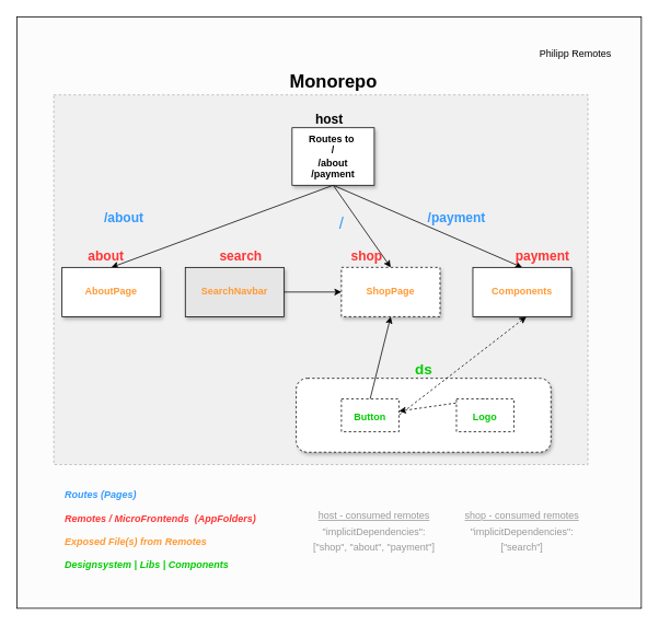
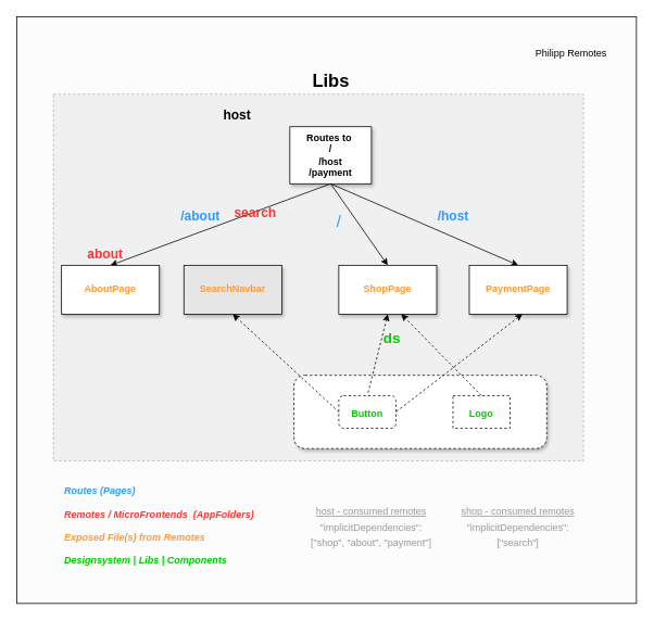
  <mxCell id="0" />
  <mxCell id="1" parent="0" />
  <mxCell id="2" value="" style="rounded=0;whiteSpace=wrap;html=1;labelBackgroundColor=none;fontColor=#000000;fillColor=#FCFCFC;gradientColor=none;" vertex="1" parent="1"><mxGeometry x="20" y="20" width="760" height="720" as="geometry" /></mxCell>
  <mxCell id="3" value="" style="rounded=0;whiteSpace=wrap;html=1;dashed=1;fontSize=16;strokeWidth=1;opacity=50;labelBackgroundColor=none;noLabel=1;fillColor=#E6E6E6;fontColor=#333333;strokeColor=#666666;" parent="1" vertex="1"><mxGeometry x="65" y="115" width="650" height="450" as="geometry" /></mxCell>
  <mxCell id="4" value="" style="rounded=1;whiteSpace=wrap;html=1;strokeWidth=1;dashed=1;gradientColor=none;shadow=1;" parent="1" vertex="1"><mxGeometry x="360" y="460" width="310" height="90" as="geometry" /></mxCell>
  <mxCell id="5" style="edgeStyle=none;html=1;exitX=0.5;exitY=1;exitDx=0;exitDy=0;entryX=0.5;entryY=0;entryDx=0;entryDy=0;fontSize=16;fontColor=#FFFFFF;startArrow=none;startFill=0;endArrow=classic;endFill=1;" parent="1" source="8" target="32" edge="1"><mxGeometry relative="1" as="geometry" /></mxCell>
  <mxCell id="6" style="edgeStyle=none;html=1;exitX=0.5;exitY=1;exitDx=0;exitDy=0;entryX=0.5;entryY=0;entryDx=0;entryDy=0;fontSize=16;fontColor=#FFFFFF;startArrow=none;startFill=0;endArrow=classic;endFill=1;" parent="1" source="8" target="11" edge="1"><mxGeometry relative="1" as="geometry"><mxPoint x="625" y="305" as="targetPoint" /></mxGeometry></mxCell>
  <mxCell id="7" style="edgeStyle=none;html=1;exitX=0.5;exitY=1;exitDx=0;exitDy=0;entryX=0.5;entryY=0;entryDx=0;entryDy=0;fontSize=16;fontColor=#FFFFFF;startArrow=none;startFill=0;endArrow=classic;endFill=1;" parent="1" source="8" target="10" edge="1"><mxGeometry relative="1" as="geometry" /></mxCell>
- <mxCell id="8" value="Routes to&amp;nbsp;&lt;br style=&quot;font-size: 12px;&quot;&gt;/&lt;br style=&quot;font-size: 12px;&quot;&gt;/about&lt;br style=&quot;font-size: 12px;&quot;&gt;/payment" style="rounded=0;whiteSpace=wrap;html=1;fontSize=12;shadow=1;fontStyle=1" parent="1" vertex="1"><mxGeometry x="355" y="155" width="100" height="70" as="geometry" /></mxCell>
- <mxCell id="9" style="edgeStyle=none;html=1;exitX=0;exitY=0.5;exitDx=0;exitDy=0;entryX=1;entryY=0.5;entryDx=0;entryDy=0;startArrow=classic;startFill=1;endArrow=none;endFill=0;" parent="1" source="32" target="18" edge="1"><mxGeometry relative="1" as="geometry" /></mxCell>
+ <mxCell id="8" value="Routes to&amp;nbsp;&lt;br style=&quot;font-size: 12px;&quot;&gt;/&lt;br style=&quot;font-size: 12px;&quot;&gt;/host&lt;br style=&quot;font-size: 12px;&quot;&gt;/payment" style="rounded=0;whiteSpace=wrap;html=1;fontSize=12;shadow=1;fontStyle=1" parent="1" vertex="1"><mxGeometry x="355" y="155" width="100" height="70" as="geometry" /></mxCell>
  <mxCell id="10" value="&lt;font&gt;AboutPage&lt;/font&gt;" style="rounded=0;whiteSpace=wrap;html=1;rotation=0;fontColor=#FF9933;shadow=1;sketch=0;glass=0;fontStyle=1" parent="1" vertex="1"><mxGeometry x="75" y="325" width="120" height="60" as="geometry" /></mxCell>
- <mxCell id="11" value="&lt;font&gt;Components&lt;/font&gt;" style="rounded=0;whiteSpace=wrap;html=1;fontColor=#FF9933;shadow=1;fontStyle=1" parent="1" vertex="1"><mxGeometry x="575" y="325" width="120" height="60" as="geometry" /></mxCell>
+ <mxCell id="11" value="&lt;font&gt;PaymentPage&lt;/font&gt;" style="rounded=0;whiteSpace=wrap;html=1;fontColor=#FF9933;shadow=1;fontStyle=1" parent="1" vertex="1"><mxGeometry x="575" y="325" width="120" height="60" as="geometry" /></mxCell>
  <mxCell id="12" value="&lt;span style=&quot;font-family: helvetica; font-style: normal; letter-spacing: normal; text-align: center; text-indent: 0px; text-transform: none; word-spacing: 0px; display: inline; float: none;&quot;&gt;&lt;font style=&quot;font-size: 16px&quot; color=&quot;#ff3333&quot;&gt;about&lt;/font&gt;&lt;/span&gt;" style="text;whiteSpace=wrap;html=1;fontColor=#00CC00;labelBackgroundColor=none;fontStyle=1" parent="1" vertex="1"><mxGeometry x="105" y="295" width="50" height="30" as="geometry" /></mxCell>
- <mxCell id="13" value="&lt;b&gt;host&lt;/b&gt;" style="text;html=1;align=center;verticalAlign=middle;resizable=0;points=[];autosize=1;strokeColor=none;fillColor=none;fontSize=16;" parent="1" vertex="1"><mxGeometry x="375" y="135" width="50" height="20" as="geometry" /></mxCell>
+ <mxCell id="13" value="&lt;b&gt;host&lt;/b&gt;" style="text;html=1;align=center;verticalAlign=middle;resizable=0;points=[];autosize=1;strokeColor=none;fillColor=none;fontSize=16;" parent="1" vertex="1"><mxGeometry x="265" y="130" width="50" height="20" as="geometry" /></mxCell>
  <mxCell id="14" value="&lt;font style=&quot;font-size: 20px&quot;&gt;/&lt;/font&gt;" style="text;html=1;align=center;verticalAlign=middle;resizable=0;points=[];autosize=1;strokeColor=none;fillColor=none;fontSize=16;fontColor=#3399FF;" parent="1" vertex="1"><mxGeometry x="405" y="255" width="20" height="30" as="geometry" /></mxCell>
- <mxCell id="15" value="&lt;font&gt;/about&lt;/font&gt;" style="text;html=1;align=center;verticalAlign=middle;resizable=0;points=[];autosize=1;strokeColor=none;fillColor=none;fontSize=16;fontColor=#3399FF;fontStyle=1" parent="1" vertex="1"><mxGeometry x="120" y="255" width="60" height="20" as="geometry" /></mxCell>
- <mxCell id="16" value="/payment" style="text;html=1;align=center;verticalAlign=middle;resizable=0;points=[];autosize=1;strokeColor=none;fillColor=none;fontSize=16;fontColor=#3399FF;fontStyle=1" parent="1" vertex="1"><mxGeometry x="510" y="255" width="90" height="20" as="geometry" /></mxCell>
+ <mxCell id="15" value="&lt;font&gt;/about&lt;/font&gt;" style="text;html=1;align=center;verticalAlign=middle;resizable=0;points=[];autosize=1;strokeColor=none;fillColor=none;fontSize=16;fontColor=#3399FF;fontStyle=1" parent="1" vertex="1"><mxGeometry x="215" y="255" width="60" height="20" as="geometry" /></mxCell>
+ <mxCell id="16" value="/host" style="text;html=1;align=center;verticalAlign=middle;resizable=0;points=[];autosize=1;strokeColor=none;fillColor=none;fontSize=16;fontColor=#3399FF;fontStyle=1" parent="1" vertex="1"><mxGeometry x="510" y="255" width="90" height="20" as="geometry" /></mxCell>
+ <mxCell id="17" style="edgeStyle=none;html=1;exitX=0.5;exitY=1;exitDx=0;exitDy=0;entryX=0;entryY=0.5;entryDx=0;entryDy=0;fontSize=16;startArrow=classic;startFill=1;dashed=1;endArrow=none;endFill=0;" parent="1" source="18" target="20" edge="1"><mxGeometry relative="1" as="geometry" /></mxCell>
  <mxCell id="18" value="&lt;font&gt;&lt;b&gt;SearchNavbar&lt;/b&gt;&lt;/font&gt;" style="rounded=0;whiteSpace=wrap;html=1;fontColor=#FF9933;shadow=1;fillColor=#e6e6e6;" parent="1" vertex="1"><mxGeometry x="225" y="325" width="120" height="60" as="geometry" /></mxCell>
- <mxCell id="19" value="&lt;font style=&quot;font-size: 18px&quot;&gt;ds&lt;/font&gt;" style="text;html=1;align=center;verticalAlign=middle;resizable=0;points=[];autosize=1;strokeColor=none;fillColor=none;fontSize=16;fontColor=#00CC00;fontStyle=1" parent="1" vertex="1"><mxGeometry x="495" y="440" width="40" height="20" as="geometry" /></mxCell>
- <mxCell id="20" value="&lt;font style=&quot;font-size: 12px&quot;&gt;Button&lt;/font&gt;" style="rounded=0;whiteSpace=wrap;html=1;dashed=1;fontSize=16;strokeWidth=1;fontColor=#00CC00;fontStyle=1" parent="1" vertex="1"><mxGeometry x="415" y="485" width="70" height="40" as="geometry" /></mxCell>
- <mxCell id="21" style="edgeStyle=none;html=1;exitX=0.5;exitY=0;exitDx=0;exitDy=0;dashed=1;fontSize=16;startArrow=none;startFill=0;endArrow=classic;endFill=1;" parent="1" source="22" target="20" edge="1"><mxGeometry relative="1" as="geometry"><mxPoint x="475" y="385" as="targetPoint" /></mxGeometry></mxCell>
+ <mxCell id="19" value="&lt;font style=&quot;font-size: 18px&quot;&gt;ds&lt;/font&gt;" style="text;html=1;align=center;verticalAlign=middle;resizable=0;points=[];autosize=1;strokeColor=none;fillColor=none;fontSize=16;fontColor=#00CC00;fontStyle=1" parent="1" vertex="1"><mxGeometry x="460" y="405" width="40" height="20" as="geometry" /></mxCell>
+ <mxCell id="20" value="&lt;font style=&quot;font-size: 12px&quot;&gt;Button&lt;/font&gt;" style="whiteSpace=wrap;html=1;dashed=1;fontSize=16;strokeWidth=1;fontColor=#00CC00;fontStyle=1;rounded=1;" parent="1" vertex="1"><mxGeometry x="415" y="485" width="70" height="40" as="geometry" /></mxCell>
+ <mxCell id="21" style="edgeStyle=none;html=1;exitX=0.5;exitY=0;exitDx=0;exitDy=0;dashed=1;fontSize=16;startArrow=none;startFill=0;endArrow=classic;endFill=1;entryX=0.638;entryY=0.998;entryDx=0;entryDy=0;entryPerimeter=0;" parent="1" source="22" target="32" edge="1"><mxGeometry relative="1" as="geometry"><mxPoint x="475" y="385" as="targetPoint" /></mxGeometry></mxCell>
  <mxCell id="22" value="&lt;font style=&quot;font-size: 12px&quot;&gt;Logo&lt;/font&gt;" style="rounded=0;whiteSpace=wrap;html=1;dashed=1;fontSize=16;strokeWidth=1;fontColor=#00CC00;fontStyle=1" parent="1" vertex="1"><mxGeometry x="555" y="485" width="70" height="40" as="geometry" /></mxCell>
- <mxCell id="23" style="edgeStyle=none;html=1;exitX=0.5;exitY=1;exitDx=0;exitDy=0;entryX=0.5;entryY=0;entryDx=0;entryDy=0;fontSize=16;startArrow=classic;startFill=1;dashed=0;endArrow=none;endFill=0;" parent="1" source="32" target="20" edge="1"><mxGeometry relative="1" as="geometry"><mxPoint x="415" y="385" as="sourcePoint" /><mxPoint x="535" y="425" as="targetPoint" /></mxGeometry></mxCell>
+ <mxCell id="23" style="edgeStyle=none;html=1;exitX=0.5;exitY=1;exitDx=0;exitDy=0;entryX=0.5;entryY=0;entryDx=0;entryDy=0;fontSize=16;startArrow=classic;startFill=1;dashed=1;endArrow=none;endFill=0;" parent="1" source="32" target="20" edge="1"><mxGeometry relative="1" as="geometry"><mxPoint x="415" y="385" as="sourcePoint" /><mxPoint x="535" y="425" as="targetPoint" /></mxGeometry></mxCell>
  <mxCell id="24" style="edgeStyle=none;html=1;exitX=1;exitY=1;exitDx=0;exitDy=0;fontSize=16;startArrow=classic;startFill=1;dashed=1;endArrow=none;endFill=0;entryX=1;entryY=0.5;entryDx=0;entryDy=0;" parent="1" target="20" edge="1"><mxGeometry relative="1" as="geometry"><mxPoint x="640" y="385" as="sourcePoint" /><mxPoint x="615" y="485" as="targetPoint" /></mxGeometry></mxCell>
- <mxCell id="25" value="&lt;font style=&quot;font-size: 22px&quot;&gt;&lt;b&gt;Monorepo&lt;/b&gt;&lt;/font&gt;" style="text;html=1;align=center;verticalAlign=middle;resizable=0;points=[];autosize=1;strokeColor=none;fillColor=none;fontSize=16;fontColor=#000000;" parent="1" vertex="1"><mxGeometry x="345" y="85" width="120" height="30" as="geometry" /></mxCell>
- <mxCell id="26" value="&lt;span style=&quot;font-family: helvetica; font-style: normal; letter-spacing: normal; text-align: center; text-indent: 0px; text-transform: none; word-spacing: 0px; display: inline; float: none;&quot;&gt;&lt;font style=&quot;font-size: 16px&quot;&gt;shop&lt;/font&gt;&lt;/span&gt;" style="text;whiteSpace=wrap;html=1;fontColor=#FF3333;labelBackgroundColor=none;fontStyle=1" parent="1" vertex="1"><mxGeometry x="425" y="295" width="40" height="30" as="geometry" /></mxCell>
- <mxCell id="27" value="&lt;span style=&quot;font-family: helvetica; font-style: normal; letter-spacing: normal; text-align: center; text-indent: 0px; text-transform: none; word-spacing: 0px; display: inline; float: none;&quot;&gt;&lt;font style=&quot;font-size: 16px&quot;&gt;search&lt;/font&gt;&lt;/span&gt;" style="text;whiteSpace=wrap;html=1;fontColor=#FF3333;labelBackgroundColor=none;fontStyle=1" parent="1" vertex="1"><mxGeometry x="265" y="295" width="60" height="30" as="geometry" /></mxCell>
- <mxCell id="28" value="&lt;span style=&quot;font-family: helvetica; font-style: normal; letter-spacing: normal; text-align: center; text-indent: 0px; text-transform: none; word-spacing: 0px; display: inline; float: none;&quot;&gt;&lt;font style=&quot;font-size: 16px&quot;&gt;payment&lt;/font&gt;&lt;/span&gt;" style="text;whiteSpace=wrap;html=1;fontColor=#FF3333;labelBackgroundColor=none;fontStyle=1" parent="1" vertex="1"><mxGeometry x="625" y="295" width="70" height="30" as="geometry" /></mxCell>
+ <mxCell id="25" value="&lt;font style=&quot;font-size: 22px&quot;&gt;&lt;b&gt;Libs&lt;/b&gt;&lt;/font&gt;" style="text;html=1;align=center;verticalAlign=middle;resizable=0;points=[];autosize=1;strokeColor=none;fillColor=none;fontSize=16;fontColor=#000000;" parent="1" vertex="1"><mxGeometry x="345" y="85" width="120" height="30" as="geometry" /></mxCell>
+ <mxCell id="27" value="&lt;span style=&quot;font-family: helvetica; font-style: normal; letter-spacing: normal; text-align: center; text-indent: 0px; text-transform: none; word-spacing: 0px; display: inline; float: none;&quot;&gt;&lt;font style=&quot;font-size: 16px&quot;&gt;search&lt;/font&gt;&lt;/span&gt;" style="text;whiteSpace=wrap;html=1;fontColor=#FF3333;labelBackgroundColor=none;fontStyle=1" parent="1" vertex="1"><mxGeometry x="285" y="245" width="60" height="30" as="geometry" /></mxCell>
  <mxCell id="29" value="&lt;font style=&quot;font-size: 12px&quot; color=&quot;#999999&quot;&gt;&lt;u&gt;host - consumed remotes&lt;/u&gt;&lt;br&gt;&quot;implicitDependencies&quot;: &lt;br&gt;[&quot;shop&quot;, &quot;about&quot;, &quot;payment&quot;]&lt;/font&gt;" style="text;html=1;strokeColor=none;fillColor=none;align=center;verticalAlign=middle;whiteSpace=wrap;rounded=0;labelBackgroundColor=none;fontSize=16;fontColor=#FFFFFF;opacity=50;" parent="1" vertex="1"><mxGeometry x="375" y="610" width="160" height="70" as="geometry" /></mxCell>
  <mxCell id="30" value="&lt;font style=&quot;font-size: 12px&quot; color=&quot;#999999&quot;&gt;&lt;u&gt;shop - consumed remotes&lt;/u&gt;&lt;br&gt;&quot;implicitDependencies&quot;: &lt;br&gt;[&quot;search&quot;]&lt;/font&gt;" style="text;html=1;strokeColor=none;fillColor=none;align=center;verticalAlign=middle;whiteSpace=wrap;rounded=0;labelBackgroundColor=none;fontSize=16;fontColor=#FFFFFF;opacity=50;" parent="1" vertex="1"><mxGeometry x="555" y="610" width="160" height="70" as="geometry" /></mxCell>
  <mxCell id="31" value="&lt;p style=&quot;line-height: 1.2; font-size: 12px;&quot;&gt;&lt;/p&gt;&lt;div style=&quot;text-align: left; font-size: 12px;&quot;&gt;&lt;font style=&quot;font-size: 12px;&quot;&gt;&lt;span style=&quot;color: rgb(51, 153, 255); font-size: 12px;&quot;&gt;Routes (Pages)&lt;/span&gt;&lt;br style=&quot;font-size: 12px;&quot;&gt;&lt;/font&gt;&lt;/div&gt;&lt;div style=&quot;text-align: left; font-size: 12px;&quot;&gt;&lt;font style=&quot;font-size: 12px;&quot;&gt;&lt;span style=&quot;color: rgb(51, 153, 255); font-size: 12px;&quot;&gt;&lt;br style=&quot;font-size: 12px;&quot;&gt;&lt;/span&gt;&lt;/font&gt;&lt;/div&gt;&lt;div style=&quot;text-align: left; font-size: 12px;&quot;&gt;&lt;font color=&quot;#ff3333&quot; style=&quot;font-size: 12px;&quot;&gt;Remotes / MicroFrontends&amp;nbsp; (AppFolders)&lt;br style=&quot;font-size: 12px;&quot;&gt;&lt;br style=&quot;font-size: 12px;&quot;&gt;&lt;/font&gt;&lt;/div&gt;&lt;div style=&quot;text-align: left; font-size: 12px;&quot;&gt;&lt;font color=&quot;#ff9933&quot; style=&quot;font-size: 12px;&quot;&gt;Exposed File(s) from Remotes&lt;/font&gt;&lt;/div&gt;&lt;div style=&quot;text-align: left; font-size: 12px;&quot;&gt;&lt;font color=&quot;#ff9933&quot; style=&quot;font-size: 12px;&quot;&gt;&lt;br style=&quot;font-size: 12px;&quot;&gt;&lt;/font&gt;&lt;/div&gt;&lt;div style=&quot;text-align: left; font-size: 12px;&quot;&gt;&lt;font color=&quot;#00cc00&quot; style=&quot;font-size: 12px;&quot;&gt;Designsystem | Libs | Components&lt;/font&gt;&lt;/div&gt;&lt;p style=&quot;font-size: 12px;&quot;&gt;&lt;/p&gt;" style="text;html=1;strokeColor=none;fillColor=none;align=center;verticalAlign=middle;whiteSpace=wrap;rounded=0;labelBackgroundColor=none;fontSize=12;fontColor=#66FF66;opacity=50;spacing=2;fontStyle=3" parent="1" vertex="1"><mxGeometry x="65" y="590" width="260" height="110" as="geometry" /></mxCell>
- <mxCell id="32" value="&lt;font&gt;ShopPage&lt;/font&gt;" style="rounded=0;whiteSpace=wrap;html=1;fontColor=#FF9933;shadow=1;fontStyle=1;dashed=1;" parent="1" vertex="1"><mxGeometry x="415" y="325" width="120" height="60" as="geometry" /></mxCell>
+ <mxCell id="32" value="&lt;font&gt;ShopPage&lt;/font&gt;" style="rounded=0;whiteSpace=wrap;html=1;fontColor=#FF9933;shadow=1;fontStyle=1" parent="1" vertex="1"><mxGeometry x="415" y="325" width="120" height="60" as="geometry" /></mxCell>
  <mxCell id="33" value="Philipp Remotes" style="text;html=1;strokeColor=none;fillColor=none;align=center;verticalAlign=middle;whiteSpace=wrap;rounded=0;shadow=1;glass=0;labelBackgroundColor=none;sketch=0;fontSize=12;fontColor=#000000;" vertex="1" parent="1"><mxGeometry x="650" y="50" width="100" height="30" as="geometry" /></mxCell>
